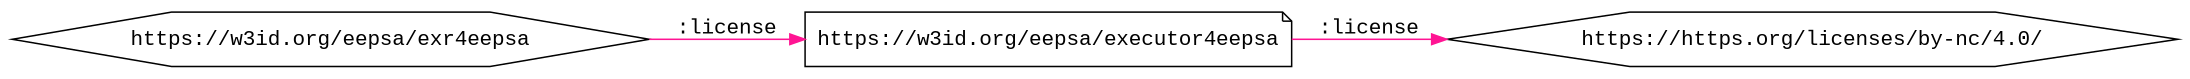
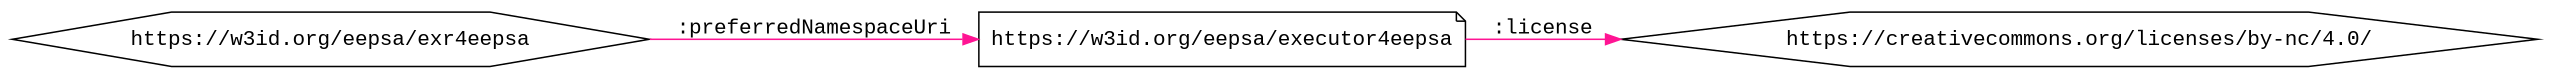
  digraph {
    fontname="Liberation Mono"
    rankdir=LR
    node [fontname="Liberation Mono" shape=hexagon]
    edge [color=deeppink fontname="Liberation Mono" style=solid]
    "https://w3id.org/eepsa/executor4eepsa" [shape=note]
    "https://w3id.org/eepsa/exr4eepsa"
-   "https://creativecommons.org/licenses/by-nc/4.0/" [label="https://https.org/licenses/by-nc/4.0/"]
+   "https://creativecommons.org/licenses/by-nc/4.0/"
    "https://w3id.org/eepsa/executor4eepsa" -> "https://creativecommons.org/licenses/by-nc/4.0/" [label=":license"]
-   "https://w3id.org/eepsa/exr4eepsa" -> "https://w3id.org/eepsa/executor4eepsa" [label=":license"]
+   "https://w3id.org/eepsa/exr4eepsa" -> "https://w3id.org/eepsa/executor4eepsa" [label=":preferredNamespaceUri"]
  }
